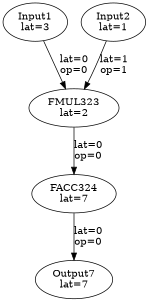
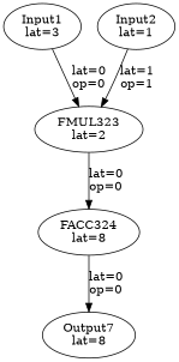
  digraph {
    Input1 [label="\N\nlat=3"]
    FMUL323 [label="\N\nlat=2"]
-   FACC324 [label="\N\nlat=7"]
+   FACC324 [label="\N\nlat=8"]
    Input2 [label="\N\nlat=1"]
-   Output7 [label="\N\nlat=7"]
+   Output7 [label="\N\nlat=8"]
    Input1 -> FMUL323 [label="lat=0\nop=0"]
    FMUL323 -> FACC324 [label="lat=0\nop=0"]
    FACC324 -> Output7 [label="lat=0\nop=0"]
    Input2 -> FMUL323 [label="lat=1\nop=1"]
  }
